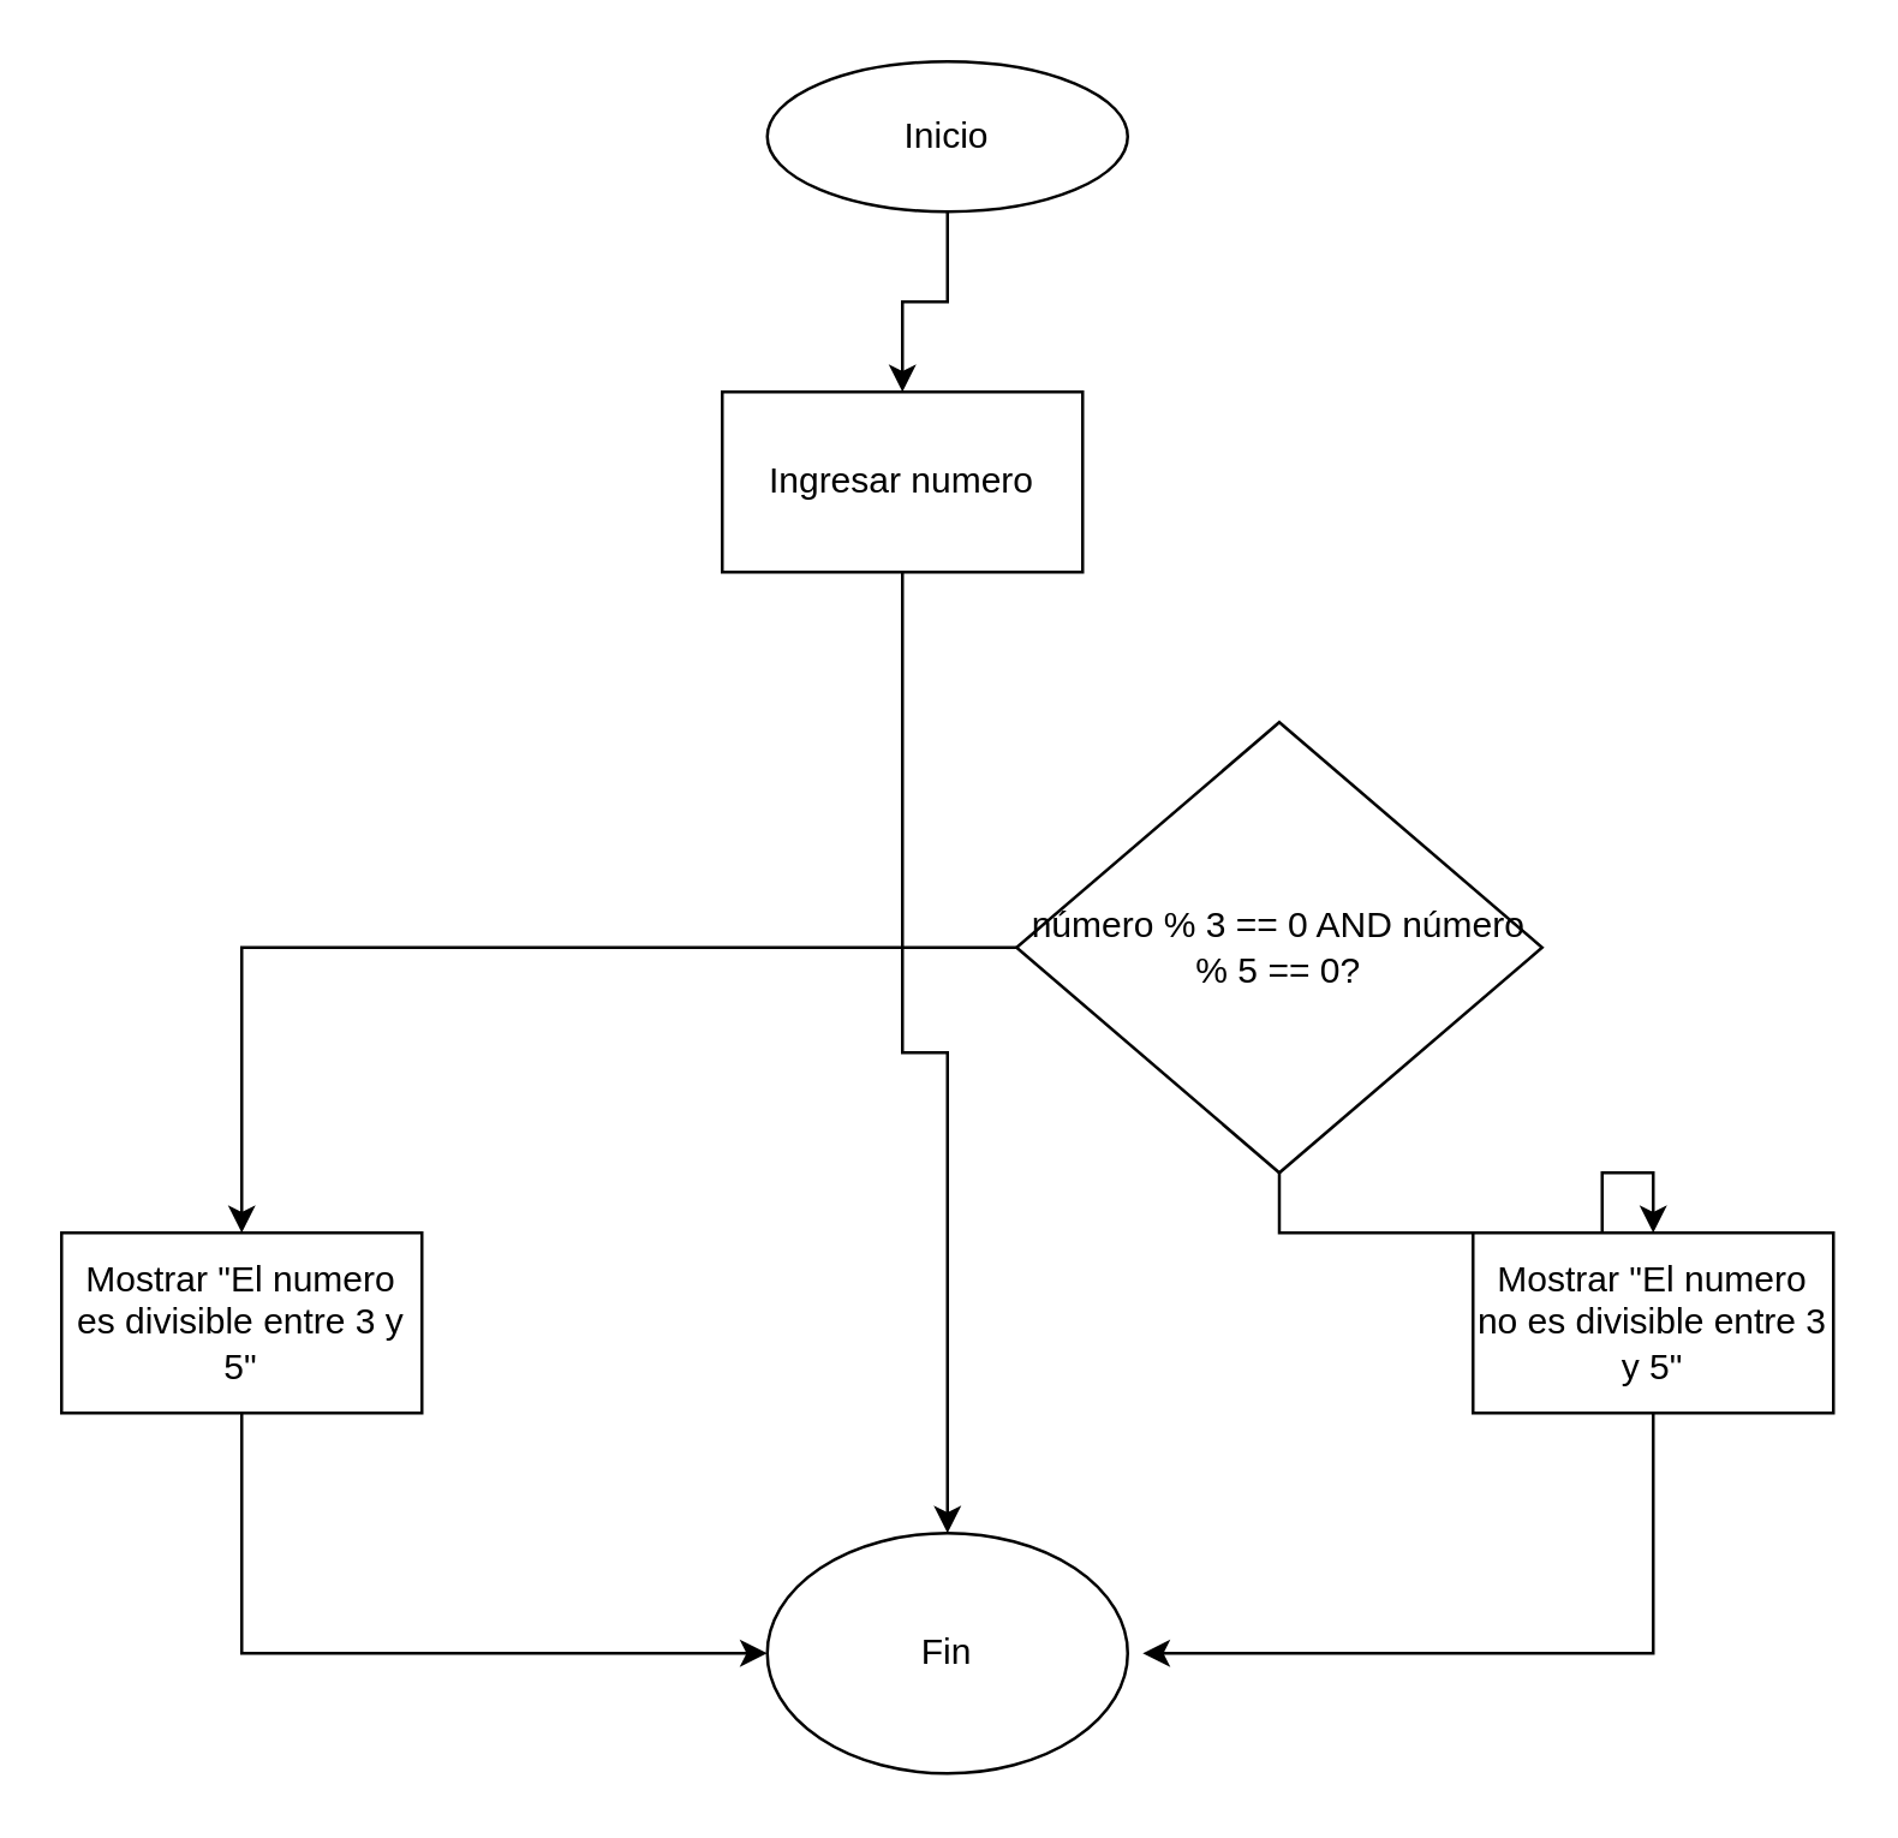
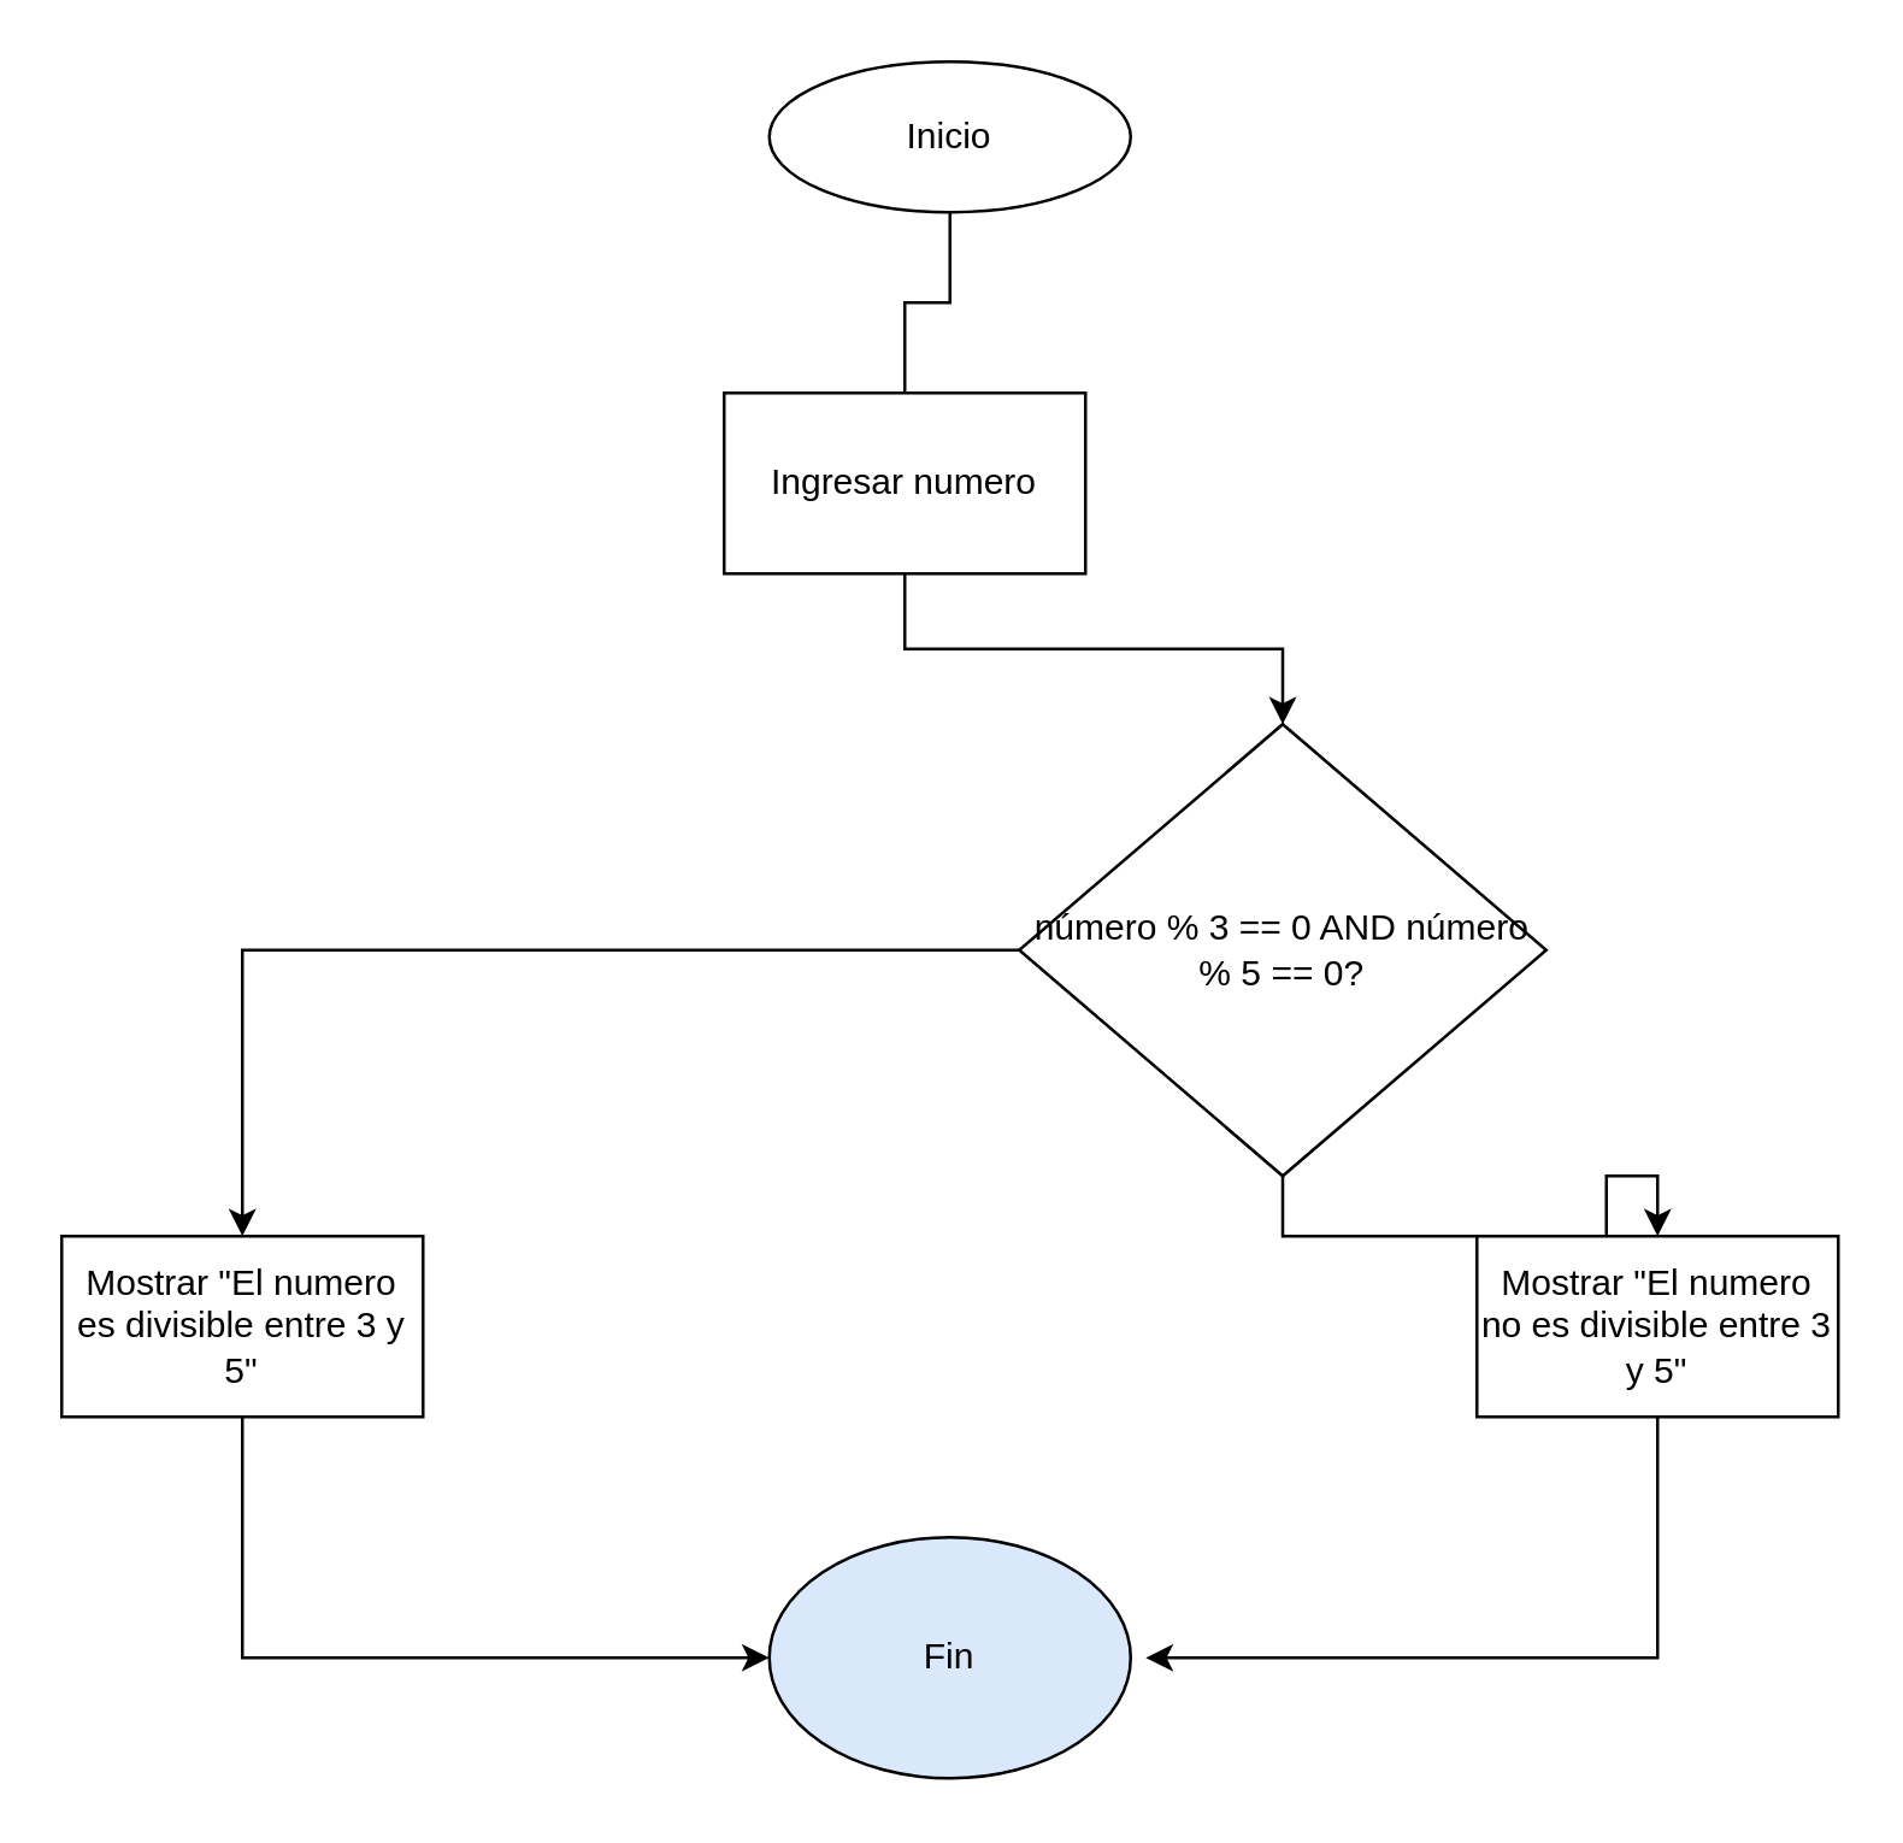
  <mxCell id="0" />
  <mxCell id="1" parent="0" />
- <mxCell id="2" value="" style="edgeStyle=orthogonalEdgeStyle;rounded=0;orthogonalLoop=1;jettySize=auto;html=1;" edge="1" parent="1" source="3" target="5"><mxGeometry relative="1" as="geometry" /></mxCell>
+ <mxCell id="2" value="" style="edgeStyle=orthogonalEdgeStyle;rounded=0;orthogonalLoop=1;jettySize=auto;html=1;endArrow=none;" edge="1" parent="1" source="3" target="5"><mxGeometry relative="1" as="geometry" /></mxCell>
  <mxCell id="3" value="Inicio" style="ellipse;whiteSpace=wrap;html=1;" vertex="1" parent="1"><mxGeometry x="255" y="20" width="120" height="50" as="geometry" /></mxCell>
- <mxCell id="4" value="" style="edgeStyle=orthogonalEdgeStyle;rounded=0;orthogonalLoop=1;jettySize=auto;html=1;" edge="1" parent="1" source="5" target="11"><mxGeometry relative="1" as="geometry" /></mxCell>
+ <mxCell id="4" value="" style="edgeStyle=orthogonalEdgeStyle;rounded=0;orthogonalLoop=1;jettySize=auto;html=1;" edge="1" parent="1" source="5" target="8"><mxGeometry relative="1" as="geometry" /></mxCell>
  <mxCell id="5" value="Ingresar numero" style="whiteSpace=wrap;html=1;" vertex="1" parent="1"><mxGeometry x="240" y="130" width="120" height="60" as="geometry" /></mxCell>
  <mxCell id="6" value="" style="edgeStyle=orthogonalEdgeStyle;rounded=0;orthogonalLoop=1;jettySize=auto;html=1;" edge="1" parent="1" source="8" target="9"><mxGeometry relative="1" as="geometry" /></mxCell>
  <mxCell id="7" value="" style="edgeStyle=orthogonalEdgeStyle;rounded=0;orthogonalLoop=1;jettySize=auto;html=1;" edge="1" parent="1" source="8" target="10"><mxGeometry relative="1" as="geometry" /></mxCell>
  <mxCell id="8" value="número % 3 == 0 AND número % 5 == 0?" style="rhombus;whiteSpace=wrap;html=1;" vertex="1" parent="1"><mxGeometry x="338" y="240" width="175" height="150" as="geometry" /></mxCell>
  <mxCell id="9" value="Mostrar &quot;El numero es divisible entre 3 y 5&quot;" style="whiteSpace=wrap;html=1;" vertex="1" parent="1"><mxGeometry x="20" y="410" width="120" height="60" as="geometry" /></mxCell>
  <mxCell id="10" value="Mostrar &quot;El numero no es divisible entre 3 y 5&quot;" style="whiteSpace=wrap;html=1;" vertex="1" parent="1"><mxGeometry x="490" y="410" width="120" height="60" as="geometry" /></mxCell>
- <mxCell id="11" value="Fin" style="ellipse;whiteSpace=wrap;html=1;" vertex="1" parent="1"><mxGeometry x="255" y="510" width="120" height="80" as="geometry" /></mxCell>
+ <mxCell id="11" value="Fin" style="ellipse;whiteSpace=wrap;html=1;fillColor=#dae8fc;" vertex="1" parent="1"><mxGeometry x="255" y="510" width="120" height="80" as="geometry" /></mxCell>
  <mxCell id="12" value="" style="endArrow=classic;html=1;rounded=0;exitX=0.5;exitY=1;exitDx=0;exitDy=0;" edge="1" parent="1" source="9"><mxGeometry width="50" height="50" relative="1" as="geometry"><mxPoint x="205" y="600" as="sourcePoint" /><mxPoint x="255" y="550" as="targetPoint" /><Array as="points"><mxPoint x="80" y="550" /></Array></mxGeometry></mxCell>
  <mxCell id="13" value="" style="endArrow=classic;html=1;rounded=0;exitX=0.5;exitY=1;exitDx=0;exitDy=0;" edge="1" parent="1" source="10"><mxGeometry width="50" height="50" relative="1" as="geometry"><mxPoint x="530" y="550" as="sourcePoint" /><mxPoint x="380" y="550" as="targetPoint" /><Array as="points"><mxPoint x="550" y="550" /></Array></mxGeometry></mxCell>
